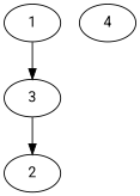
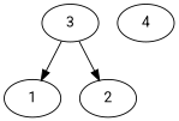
  digraph {
    fontname=Roboto
    node [fontname=Roboto]
    edge [fontname=Roboto heightLimit=3 secondaryType=none village=Dortmund weight=10]
    1
    3
    2
    4
-   1 -> 3 [primaryType=sideStreet]
+   3 -> 1 [primaryType=sideStreet]
    3 -> 2 [primaryType=mainStreet]
  }
